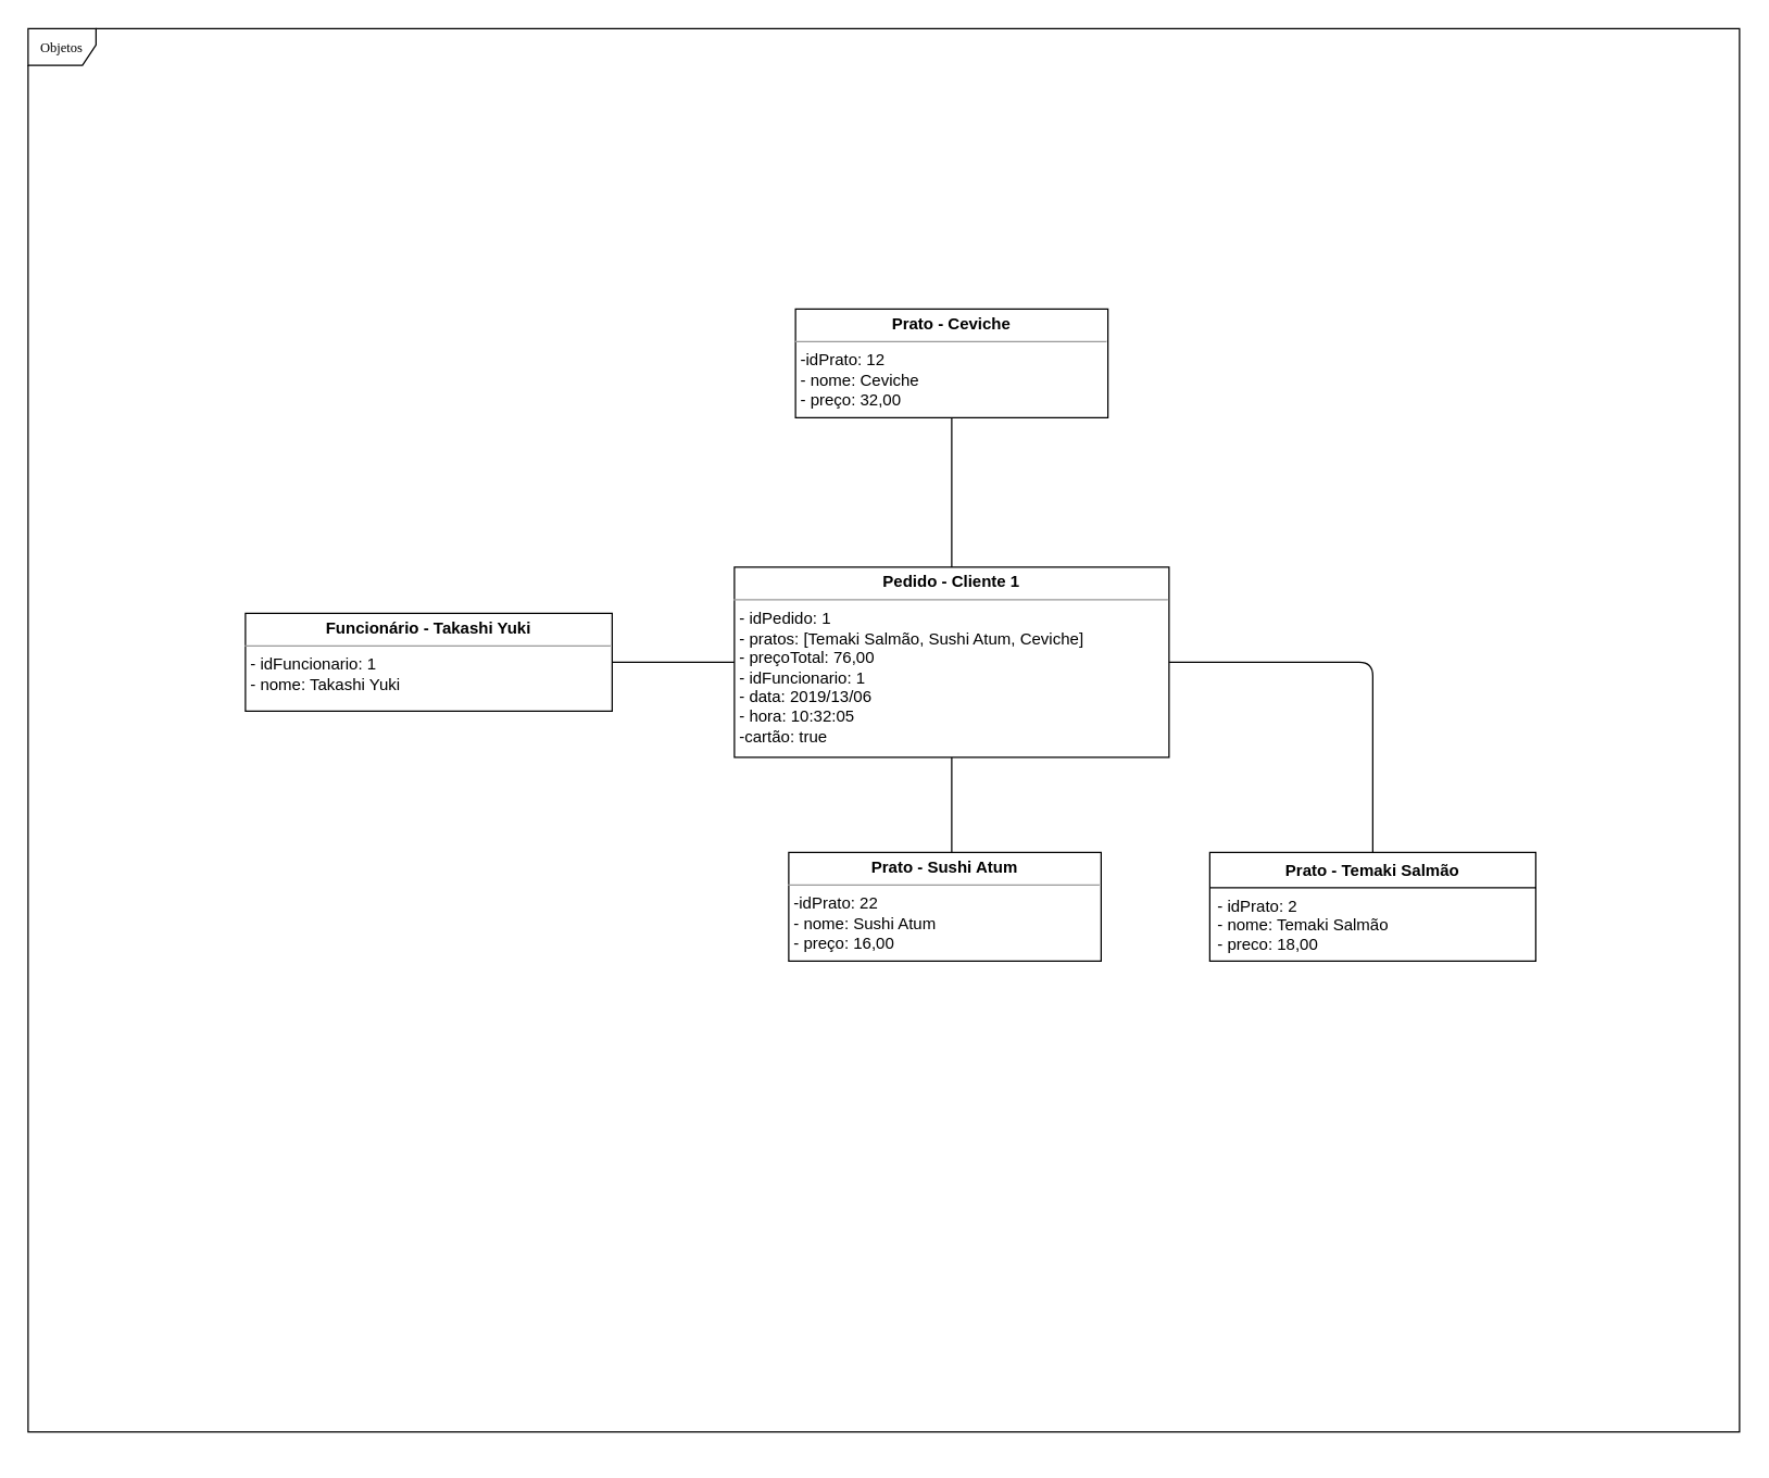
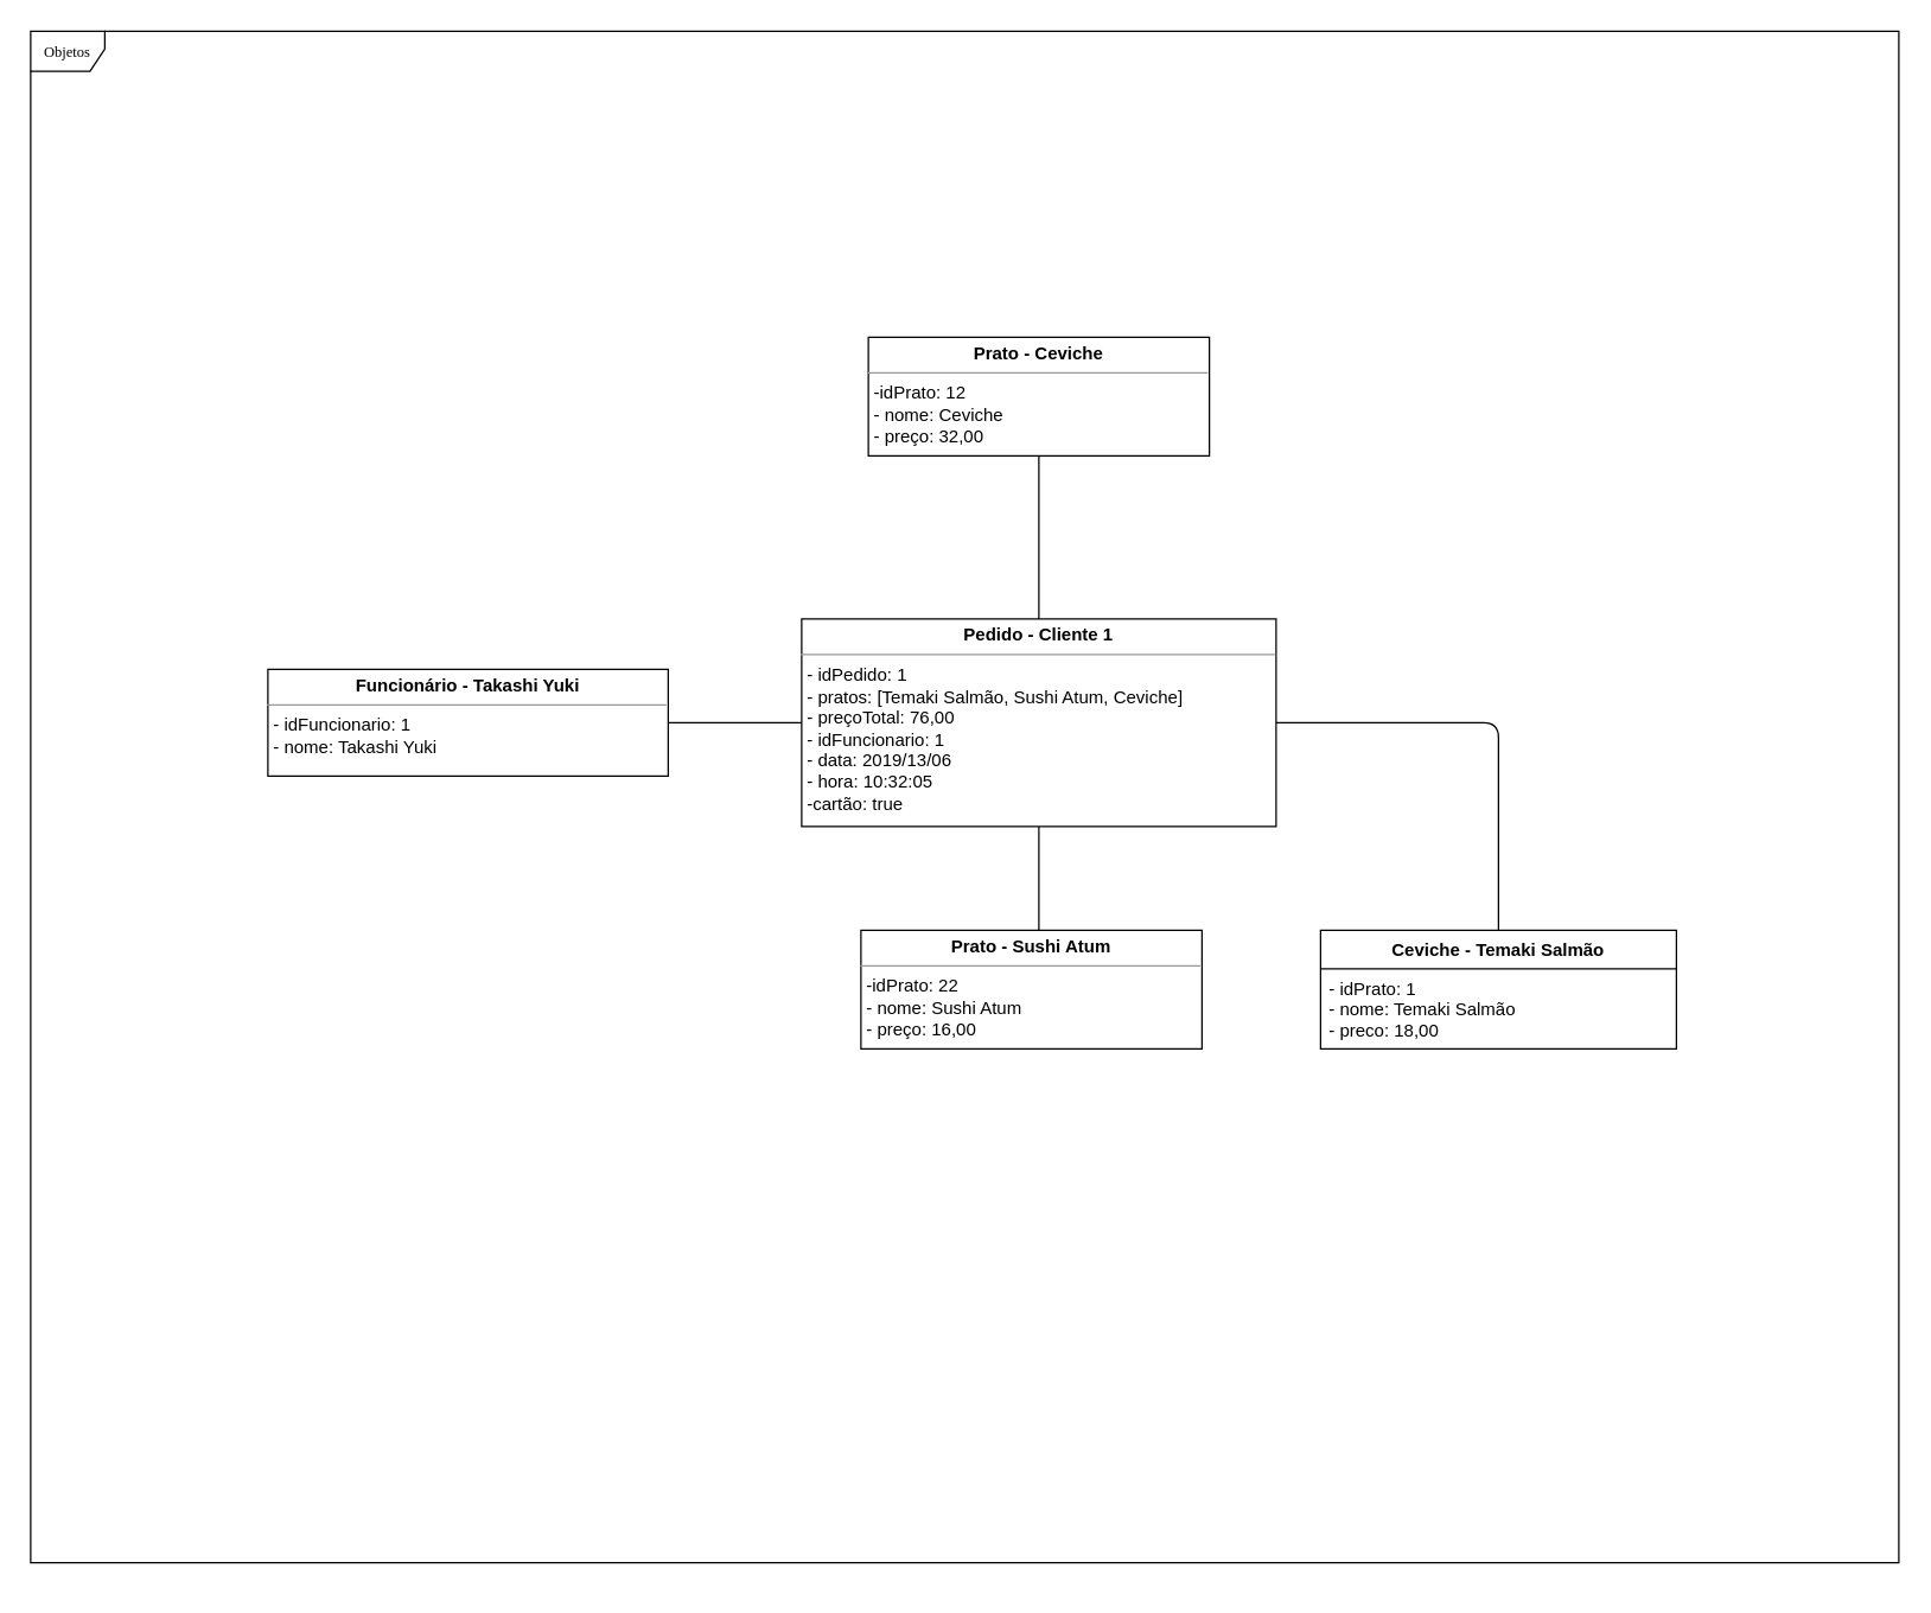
  <mxCell id="0" />
  <mxCell id="1" parent="0" />
  <mxCell id="2" value="Objetos" style="shape=umlFrame;whiteSpace=wrap;html=1;rounded=0;shadow=0;comic=0;labelBackgroundColor=none;strokeColor=#000000;strokeWidth=1;fillColor=#ffffff;fontFamily=Verdana;fontSize=10;fontColor=#000000;align=center;width=50;height=27;" parent="1" vertex="1"><mxGeometry x="20" y="20.5" width="1260" height="1033" as="geometry" /></mxCell>
  <mxCell id="3" style="edgeStyle=orthogonalEdgeStyle;rounded=0;html=1;dashed=1;labelBackgroundColor=none;startFill=0;endArrow=open;endFill=0;endSize=10;fontFamily=Verdana;fontSize=10;" parent="1" edge="1"><mxGeometry relative="1" as="geometry"><Array as="points"><mxPoint x="840" y="758" /></Array><mxPoint x="900" y="757.429" as="sourcePoint" /></mxGeometry></mxCell>
  <mxCell id="4" style="edgeStyle=orthogonalEdgeStyle;rounded=0;html=1;dashed=1;labelBackgroundColor=none;startFill=0;endArrow=open;endFill=0;endSize=10;fontFamily=Verdana;fontSize=10;" parent="1" edge="1"><mxGeometry relative="1" as="geometry"><Array as="points" /><mxPoint x="980" y="640" as="sourcePoint" /></mxGeometry></mxCell>
  <mxCell id="5" style="edgeStyle=orthogonalEdgeStyle;rounded=0;html=1;dashed=1;labelBackgroundColor=none;startFill=0;endArrow=open;endFill=0;endSize=10;fontFamily=Verdana;fontSize=10;" parent="1" edge="1"><mxGeometry relative="1" as="geometry"><Array as="points"><mxPoint x="795" y="1007" /><mxPoint x="795" y="1007" /></Array><mxPoint x="794.429" y="1000" as="sourcePoint" /></mxGeometry></mxCell>
  <mxCell id="6" style="edgeStyle=orthogonalEdgeStyle;rounded=0;html=1;dashed=1;labelBackgroundColor=none;startFill=0;endArrow=open;endFill=0;endSize=10;fontFamily=Verdana;fontSize=10;" parent="1" edge="1"><mxGeometry relative="1" as="geometry"><Array as="points"><mxPoint x="800" y="557" /></Array><mxPoint x="740" y="557.429" as="targetPoint" /></mxGeometry></mxCell>
  <mxCell id="7" style="edgeStyle=orthogonalEdgeStyle;rounded=0;html=1;dashed=1;labelBackgroundColor=none;startFill=0;endArrow=open;endFill=0;endSize=10;fontFamily=Verdana;fontSize=10;" parent="1" edge="1"><mxGeometry relative="1" as="geometry"><Array as="points"><mxPoint x="660" y="1066" /><mxPoint x="660" y="1066" /></Array><mxPoint x="630" y="1066" as="sourcePoint" /></mxGeometry></mxCell>
  <mxCell id="8" value="&lt;p style=&quot;margin: 0px ; margin-top: 4px ; text-align: center&quot;&gt;&lt;b&gt;Pedido - Cliente 1&lt;/b&gt;&lt;/p&gt;&lt;hr size=&quot;1&quot;&gt;&lt;p style=&quot;margin: 0px ; margin-left: 4px&quot;&gt;- idPedido: 1&lt;/p&gt;&lt;p style=&quot;margin: 0px ; margin-left: 4px&quot;&gt;- pratos: [Temaki Salmão, Sushi Atum, Ceviche]&lt;/p&gt;&lt;p style=&quot;margin: 0px ; margin-left: 4px&quot;&gt;- preçoTotal: 76,00&lt;/p&gt;&lt;p style=&quot;margin: 0px ; margin-left: 4px&quot;&gt;- idFuncionario: 1&lt;/p&gt;&lt;p style=&quot;margin: 0px ; margin-left: 4px&quot;&gt;- data: 2019/13/06&lt;/p&gt;&lt;p style=&quot;margin: 0px ; margin-left: 4px&quot;&gt;- hora: 10:32:05&lt;/p&gt;&lt;p style=&quot;margin: 0px ; margin-left: 4px&quot;&gt;-cartão: true&lt;/p&gt;" style="verticalAlign=top;align=left;overflow=fill;fontSize=12;fontFamily=Helvetica;html=1;rounded=0;shadow=0;comic=0;labelBackgroundColor=none;strokeColor=#000000;strokeWidth=1;fillColor=#ffffff;" parent="1" vertex="1"><mxGeometry x="540" y="417" width="320" height="140" as="geometry" /></mxCell>
  <mxCell id="9" value="&lt;p style=&quot;margin: 0px ; margin-top: 4px ; text-align: center&quot;&gt;&lt;b&gt;Prato - Sushi Atum&lt;/b&gt;&lt;/p&gt;&lt;hr size=&quot;1&quot;&gt;&lt;p style=&quot;margin: 0px ; margin-left: 4px&quot;&gt;-idPrato: 22&lt;/p&gt;&lt;p style=&quot;margin: 0px ; margin-left: 4px&quot;&gt;- nome: Sushi Atum&lt;br&gt;&lt;/p&gt;&lt;p style=&quot;margin: 0px ; margin-left: 4px&quot;&gt;- preço: 16,00&lt;/p&gt;" style="verticalAlign=top;align=left;overflow=fill;fontSize=12;fontFamily=Helvetica;html=1;rounded=0;shadow=0;comic=0;labelBackgroundColor=none;strokeColor=#000000;strokeWidth=1;fillColor=#ffffff;" parent="1" vertex="1"><mxGeometry x="580" y="627" width="230" height="80" as="geometry" /></mxCell>
  <mxCell id="10" style="edgeStyle=orthogonalEdgeStyle;rounded=0;html=1;dashed=1;labelBackgroundColor=none;startFill=0;endArrow=open;endFill=0;endSize=10;fontFamily=Verdana;fontSize=10;" parent="1" edge="1"><mxGeometry relative="1" as="geometry"><Array as="points"><mxPoint x="570" y="527" /><mxPoint x="570" y="497" /></Array><mxPoint x="500" y="527.429" as="sourcePoint" /></mxGeometry></mxCell>
  <mxCell id="11" style="edgeStyle=orthogonalEdgeStyle;rounded=0;html=1;dashed=1;labelBackgroundColor=none;startFill=0;endArrow=open;endFill=0;endSize=10;fontFamily=Verdana;fontSize=10;" parent="1" edge="1"><mxGeometry relative="1" as="geometry"><mxPoint x="500" y="557" as="sourcePoint" /></mxGeometry></mxCell>
  <mxCell id="12" style="edgeStyle=orthogonalEdgeStyle;rounded=0;html=1;dashed=1;labelBackgroundColor=none;startFill=0;endArrow=open;endFill=0;endSize=10;fontFamily=Verdana;fontSize=10;" parent="1" edge="1"><mxGeometry relative="1" as="geometry"><Array as="points"><mxPoint x="550" y="617" /><mxPoint x="550" y="679" /></Array><mxPoint x="500" y="617.429" as="sourcePoint" /></mxGeometry></mxCell>
  <mxCell id="13" style="edgeStyle=orthogonalEdgeStyle;rounded=0;html=1;dashed=1;labelBackgroundColor=none;startFill=0;endArrow=open;endFill=0;endSize=10;fontFamily=Verdana;fontSize=10;" parent="1" edge="1"><mxGeometry relative="1" as="geometry"><Array as="points"><mxPoint x="600" y="597" /><mxPoint x="600" y="597" /></Array><mxPoint x="500" y="597.429" as="sourcePoint" /></mxGeometry></mxCell>
  <mxCell id="14" style="edgeStyle=orthogonalEdgeStyle;rounded=0;html=1;dashed=1;labelBackgroundColor=none;startFill=0;endArrow=open;endFill=0;endSize=10;fontFamily=Verdana;fontSize=10;" parent="1" edge="1"><mxGeometry relative="1" as="geometry"><Array as="points"><mxPoint x="420" y="817" /></Array><mxPoint x="420.143" y="627" as="sourcePoint" /></mxGeometry></mxCell>
  <mxCell id="15" style="edgeStyle=orthogonalEdgeStyle;rounded=0;html=1;dashed=1;labelBackgroundColor=none;startFill=0;endArrow=open;endFill=0;endSize=10;fontFamily=Verdana;fontSize=10;" parent="1" edge="1"><mxGeometry relative="1" as="geometry"><Array as="points"><mxPoint x="390" y="1015" /></Array><mxPoint x="390.143" y="627" as="sourcePoint" /></mxGeometry></mxCell>
  <mxCell id="16" style="edgeStyle=orthogonalEdgeStyle;rounded=0;html=1;dashed=1;labelBackgroundColor=none;startFill=0;endArrow=open;endFill=0;endSize=10;fontFamily=Verdana;fontSize=10;" parent="1" edge="1"><mxGeometry relative="1" as="geometry"><Array as="points"><mxPoint x="820" y="627" /></Array><mxPoint x="900" y="627.429" as="sourcePoint" /></mxGeometry></mxCell>
  <mxCell id="17" value="&lt;p style=&quot;margin: 0px ; margin-top: 4px ; text-align: center&quot;&gt;&lt;b&gt;Funcionário - Takashi Yuki&lt;/b&gt;&lt;/p&gt;&lt;hr size=&quot;1&quot;&gt;&lt;p style=&quot;margin: 0px ; margin-left: 4px&quot;&gt;- idFuncionario: 1&lt;/p&gt;&lt;p style=&quot;margin: 0px ; margin-left: 4px&quot;&gt;- nome: Takashi Yuki&lt;br&gt;&lt;/p&gt;" style="verticalAlign=top;align=left;overflow=fill;fontSize=12;fontFamily=Helvetica;html=1;" parent="1" vertex="1"><mxGeometry x="180" y="451" width="270" height="72" as="geometry" /></mxCell>
  <mxCell id="18" value="" style="endArrow=none;html=1;edgeStyle=orthogonalEdgeStyle;exitX=0.5;exitY=1;exitDx=0;exitDy=0;" parent="1" source="8" target="9" edge="1"><mxGeometry relative="1" as="geometry"><mxPoint x="740" y="586" as="sourcePoint" /><mxPoint x="900" y="586" as="targetPoint" /><Array as="points"><mxPoint x="700" y="607" /><mxPoint x="700" y="607" /></Array></mxGeometry></mxCell>
  <mxCell id="19" value="" style="endArrow=none;html=1;edgeStyle=orthogonalEdgeStyle;exitX=1;exitY=0.5;exitDx=0;exitDy=0;entryX=0;entryY=0.5;entryDx=0;entryDy=0;" parent="1" source="17" target="8" edge="1"><mxGeometry relative="1" as="geometry"><mxPoint x="400" y="647" as="sourcePoint" /><mxPoint x="560" y="647" as="targetPoint" /></mxGeometry></mxCell>
- <mxCell id="20" value="Prato - Temaki Salmão" style="swimlane;fontStyle=1;childLayout=stackLayout;horizontal=1;startSize=26;fillColor=none;horizontalStack=0;resizeParent=1;resizeParentMax=0;resizeLast=0;collapsible=1;marginBottom=0;" parent="1" vertex="1"><mxGeometry x="890" y="627" width="240" height="80" as="geometry" /></mxCell>
- <mxCell id="21" value="- idPrato: 2&#10;- nome: Temaki Salmão&#10;- preco: 18,00&#10;&#10;" style="text;strokeColor=none;fillColor=none;align=left;verticalAlign=top;spacingLeft=4;spacingRight=4;overflow=hidden;rotatable=0;points=[[0,0.5],[1,0.5]];portConstraint=eastwest;" parent="20" vertex="1"><mxGeometry y="26" width="240" height="54" as="geometry" /></mxCell>
+ <mxCell id="20" value="Ceviche - Temaki Salmão" style="swimlane;fontStyle=1;childLayout=stackLayout;horizontal=1;startSize=26;fillColor=none;horizontalStack=0;resizeParent=1;resizeParentMax=0;resizeLast=0;collapsible=1;marginBottom=0;" parent="1" vertex="1"><mxGeometry x="890" y="627" width="240" height="80" as="geometry" /></mxCell>
+ <mxCell id="21" value="- idPrato: 1&#10;- nome: Temaki Salmão&#10;- preco: 18,00&#10;&#10;" style="text;strokeColor=none;fillColor=none;align=left;verticalAlign=top;spacingLeft=4;spacingRight=4;overflow=hidden;rotatable=0;points=[[0,0.5],[1,0.5]];portConstraint=eastwest;" parent="20" vertex="1"><mxGeometry y="26" width="240" height="54" as="geometry" /></mxCell>
  <mxCell id="22" value="" style="endArrow=none;html=1;edgeStyle=orthogonalEdgeStyle;exitX=1;exitY=0.5;exitDx=0;exitDy=0;entryX=0.5;entryY=0;entryDx=0;entryDy=0;" parent="1" source="8" target="20" edge="1"><mxGeometry relative="1" as="geometry"><mxPoint x="880" y="447" as="sourcePoint" /><mxPoint x="1040" y="447" as="targetPoint" /></mxGeometry></mxCell>
  <mxCell id="23" value="&lt;p style=&quot;margin: 0px ; margin-top: 4px ; text-align: center&quot;&gt;&lt;b&gt;Prato - Ceviche&lt;/b&gt;&lt;/p&gt;&lt;hr size=&quot;1&quot;&gt;&lt;p style=&quot;margin: 0px ; margin-left: 4px&quot;&gt;-idPrato: 12&lt;/p&gt;&lt;p style=&quot;margin: 0px ; margin-left: 4px&quot;&gt;- nome: Ceviche&lt;br&gt;&lt;/p&gt;&lt;p style=&quot;margin: 0px ; margin-left: 4px&quot;&gt;- preço: 32,00&lt;/p&gt;" style="verticalAlign=top;align=left;overflow=fill;fontSize=12;fontFamily=Helvetica;html=1;rounded=0;shadow=0;comic=0;labelBackgroundColor=none;strokeColor=#000000;strokeWidth=1;fillColor=#ffffff;" vertex="1" parent="1"><mxGeometry x="585" y="227" width="230" height="80" as="geometry" /></mxCell>
  <mxCell id="24" value="" style="endArrow=none;html=1;entryX=0.5;entryY=1;entryDx=0;entryDy=0;exitX=0.5;exitY=0;exitDx=0;exitDy=0;" edge="1" parent="1" source="8" target="23"><mxGeometry width="50" height="50" relative="1" as="geometry"><mxPoint x="470" y="417" as="sourcePoint" /><mxPoint x="520" y="367" as="targetPoint" /></mxGeometry></mxCell>
